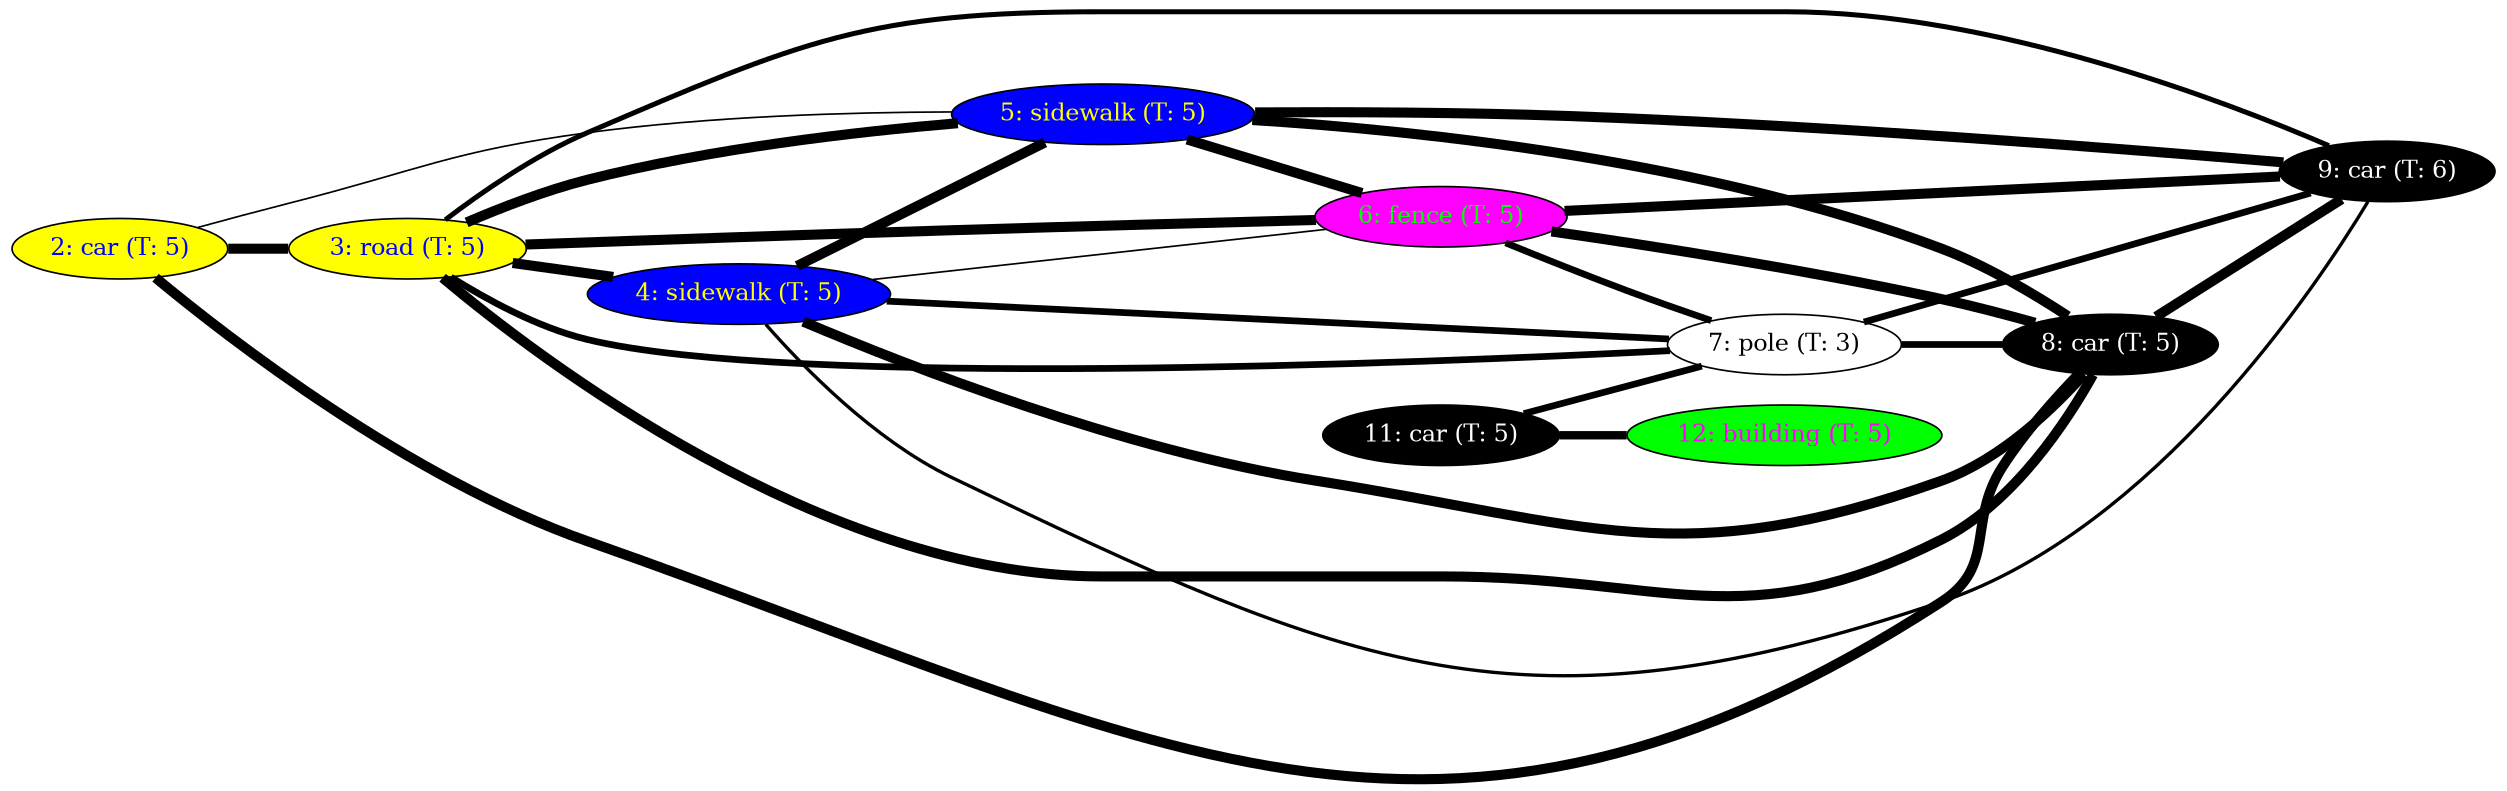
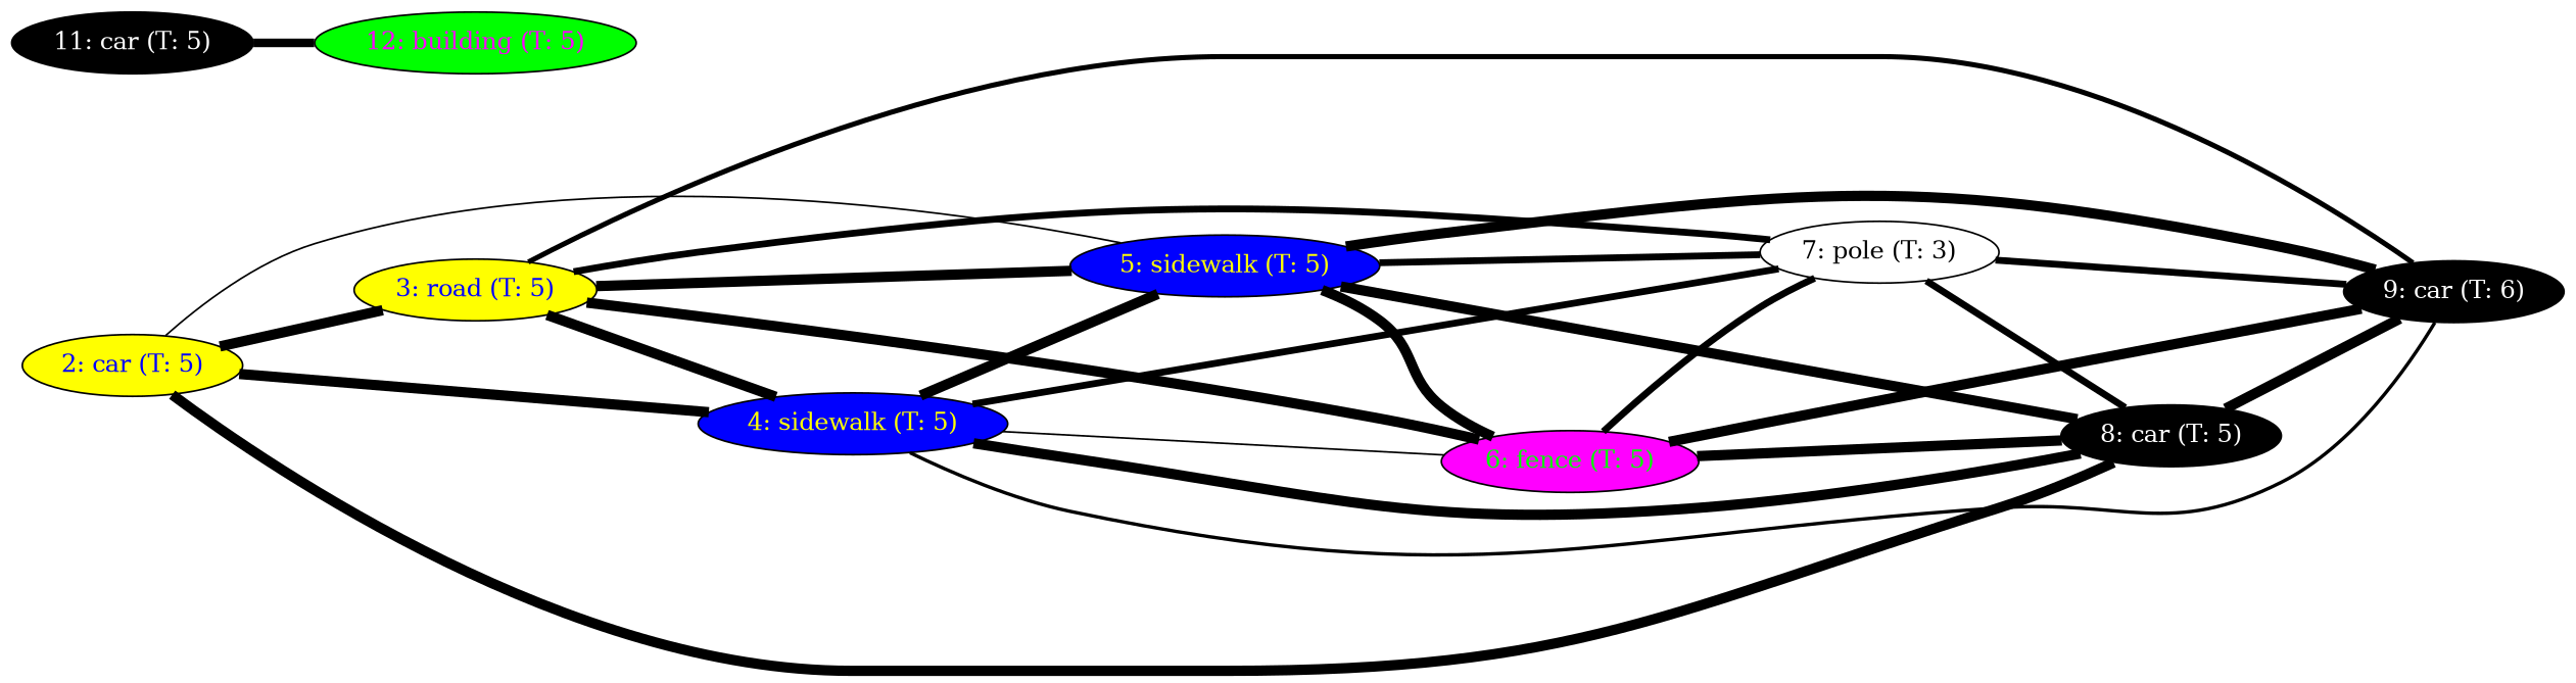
  graph {
    rankdir=LR
    node [fillcolor="#000000" fontcolor="#ffffff" style=filled]
    edge [penwidth=6]
    n1 [fillcolor="#ffff00" fontcolor="#0000ff" label="2: car (T: 5)"]
    n2 [fillcolor="#ffff00" fontcolor="#0000ff" label="3: road (T: 5)"]
    n3 [fillcolor="#0000ff" fontcolor="#ffff00" label="4: sidewalk (T: 5)"]
    n4 [fillcolor="#0000ff" fontcolor="#ffff00" label="5: sidewalk (T: 5)"]
    n5 [label="8: car (T: 5)"]
    n6 [fillcolor="#ff00ff" fontcolor="#00ff00" label="6: fence (T: 5)"]
    n7 [fillcolor="#ffffff" fontcolor="#000000" label="7: pole (T: 3)"]
    n8 [label="9: car (T: 6)"]
    n9 [label="11: car (T: 5)"]
    n10 [fillcolor="#00ff00" fontcolor="#ff00ff" label="12: building (T: 5)"]
    n1 -- n2
+   n1 -- n3
    n1 -- n4 [penwidth=1]
    n1 -- n5
    n2 -- n3
    n2 -- n4
-   n2 -- n5
    n2 -- n6
    n2 -- n7 [penwidth=4]
    n2 -- n8 [penwidth=3]
    n3 -- n4
    n3 -- n5
    n3 -- n6 [penwidth=1]
    n3 -- n7 [penwidth=4]
    n3 -- n8 [penwidth=2]
    n4 -- n5
    n4 -- n6
-   n9 -- n7 [penwidth=4]
+   n4 -- n7 [penwidth=4]
    n4 -- n8
    n5 -- n8
    n6 -- n5
    n6 -- n7 [penwidth=4]
    n6 -- n8
    n7 -- n5 [penwidth=4]
    n7 -- n8 [penwidth=4]
    n9 -- n10 [penwidth=5]
  }
